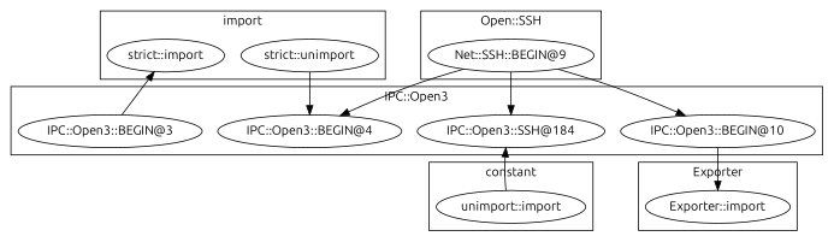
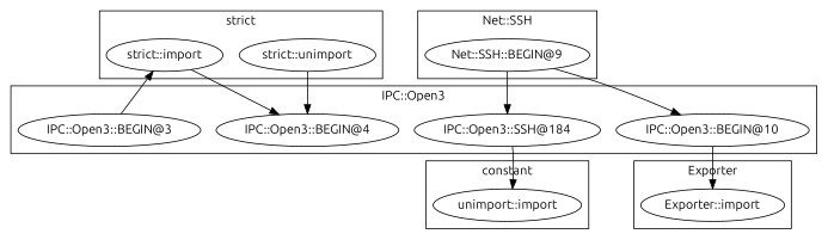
  digraph {
    fontname=Ubuntu
    node [fontname=Ubuntu]
    edge [fontname=Ubuntu]
    n1 [label="IPC::Open3::SSH@184"]
    "IPC::Open3::BEGIN@4"
    "IPC::Open3::BEGIN@3"
    "IPC::Open3::BEGIN@10"
    "Exporter::import"
    "Net::SSH::BEGIN@9"
    "strict::import"
    "strict::unimport"
    n9 [label="unimport::import"]
    subgraph cluster_1 {
      label="IPC::Open3"
      n1
      "IPC::Open3::BEGIN@4"
      "IPC::Open3::BEGIN@3"
      "IPC::Open3::BEGIN@10"
    }
    subgraph cluster_2 {
      label=Exporter
      "Exporter::import"
    }
    subgraph cluster_3 {
-     label="Open::SSH"
+     label="Net::SSH"
      "Net::SSH::BEGIN@9"
    }
    subgraph cluster_4 {
-     label=import
+     label="strict"
      "strict::import"
      "strict::unimport"
    }
    subgraph cluster_5 {
      label=constant
      n9
    }
-   n9 -> n1
+   n1 -> n9
    "IPC::Open3::BEGIN@3" -> "strict::import"
    "IPC::Open3::BEGIN@10" -> "Exporter::import"
    "Net::SSH::BEGIN@9" -> n1
-   "Net::SSH::BEGIN@9" -> "IPC::Open3::BEGIN@4"
+   "strict::import" -> "IPC::Open3::BEGIN@4"
    "Net::SSH::BEGIN@9" -> "IPC::Open3::BEGIN@10"
    "strict::unimport" -> "IPC::Open3::BEGIN@4"
  }
